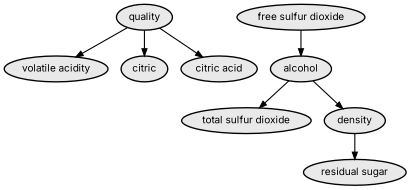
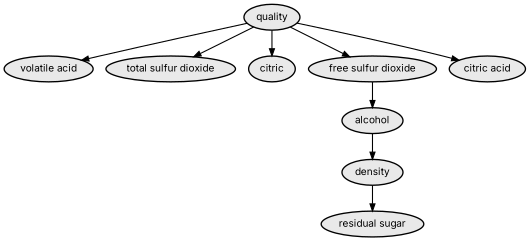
  digraph {
    fontname=Inter
    node [fillcolor="#E9E9E9" fontname=Inter fontsize=14 penwidth=1.875 style=filled]
    edge [fontname=Inter penwidth=1.5]
    quality
-   "volatile acidity"
+   "volatile acidity" [label="volatile acid"]
    "total sulfur dioxide"
    n4 [label=citric]
    "free sulfur dioxide"
    "citric acid"
    alcohol
    density
    "residual sugar"
    quality -> "volatile acidity"
-   alcohol -> "total sulfur dioxide"
+   quality -> "total sulfur dioxide"
    quality -> n4
+   quality -> "free sulfur dioxide"
    quality -> "citric acid"
    "free sulfur dioxide" -> alcohol
    alcohol -> density
    density -> "residual sugar"
  }
